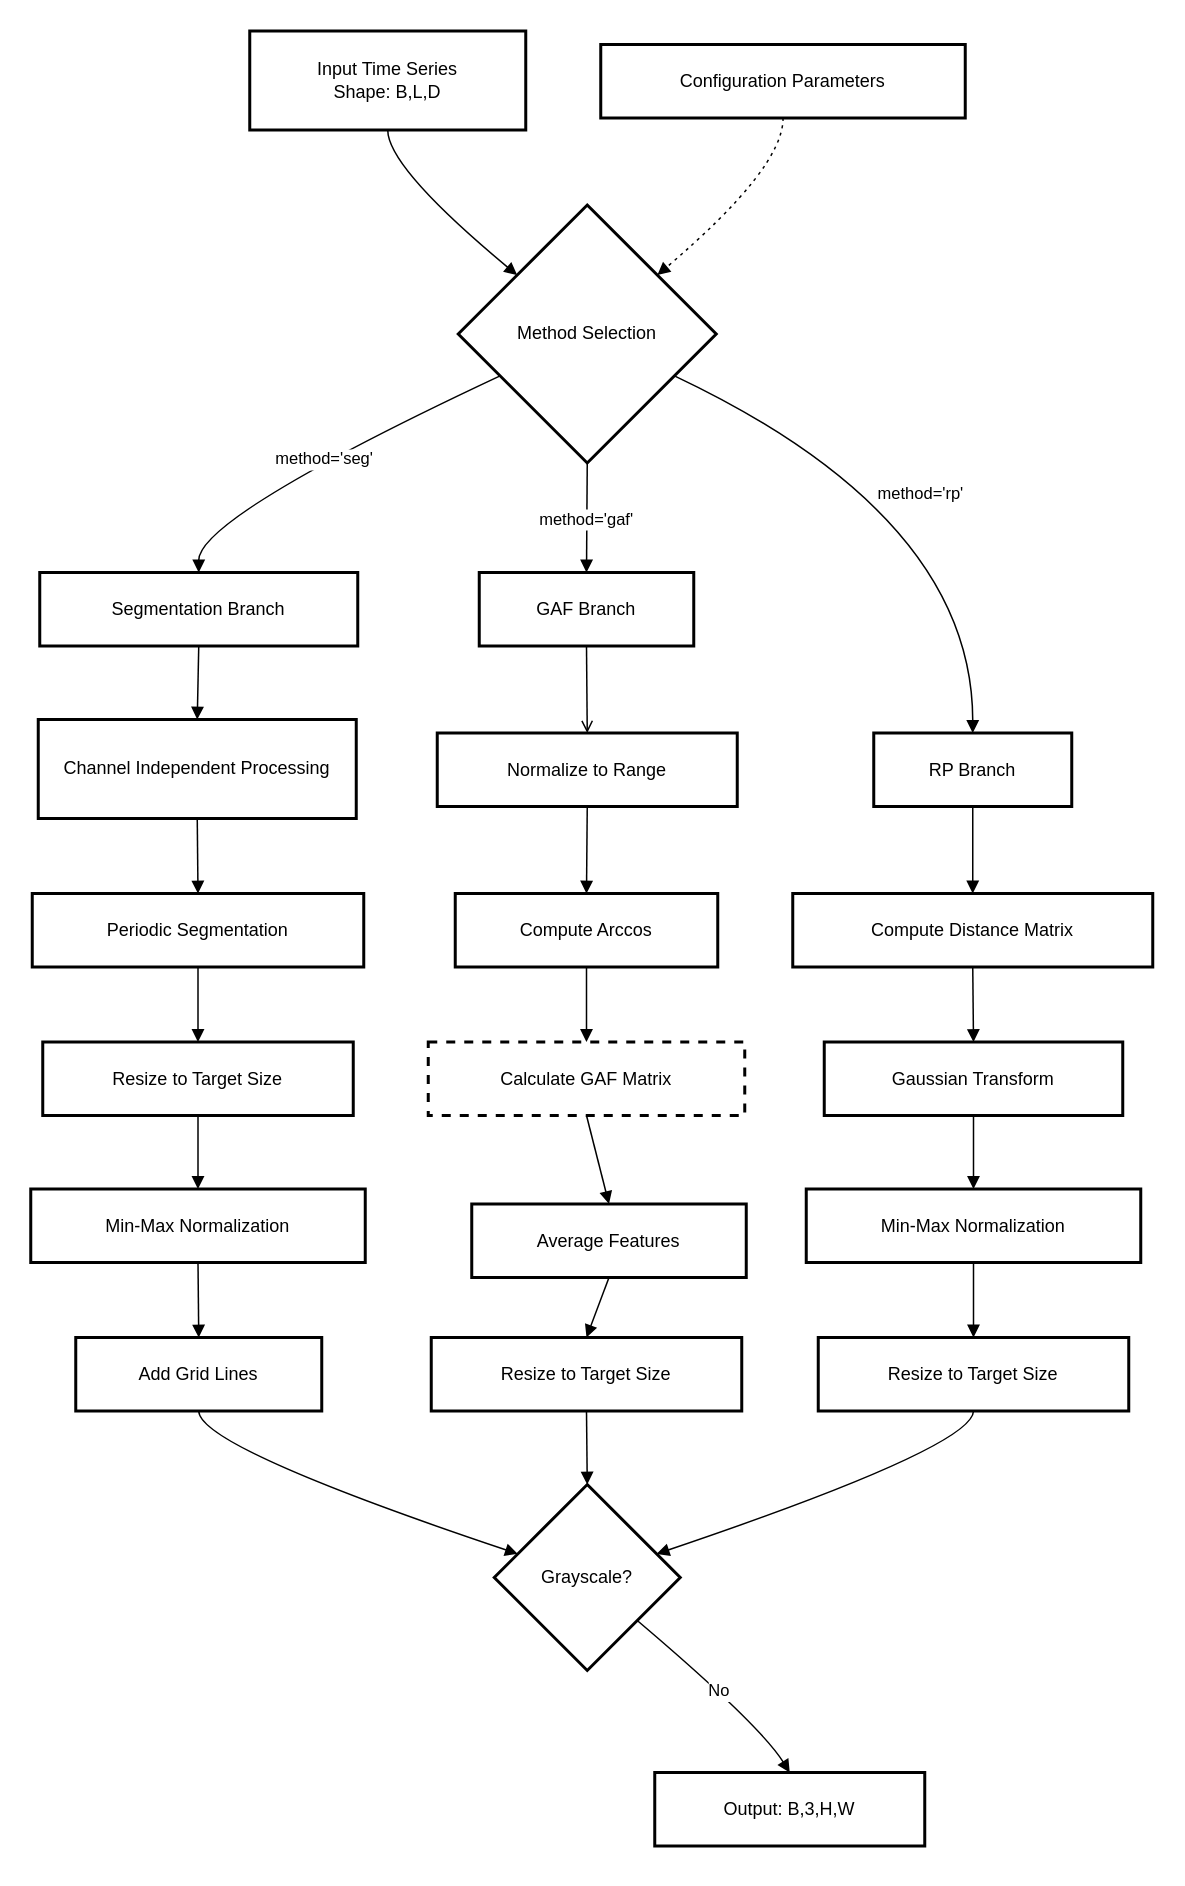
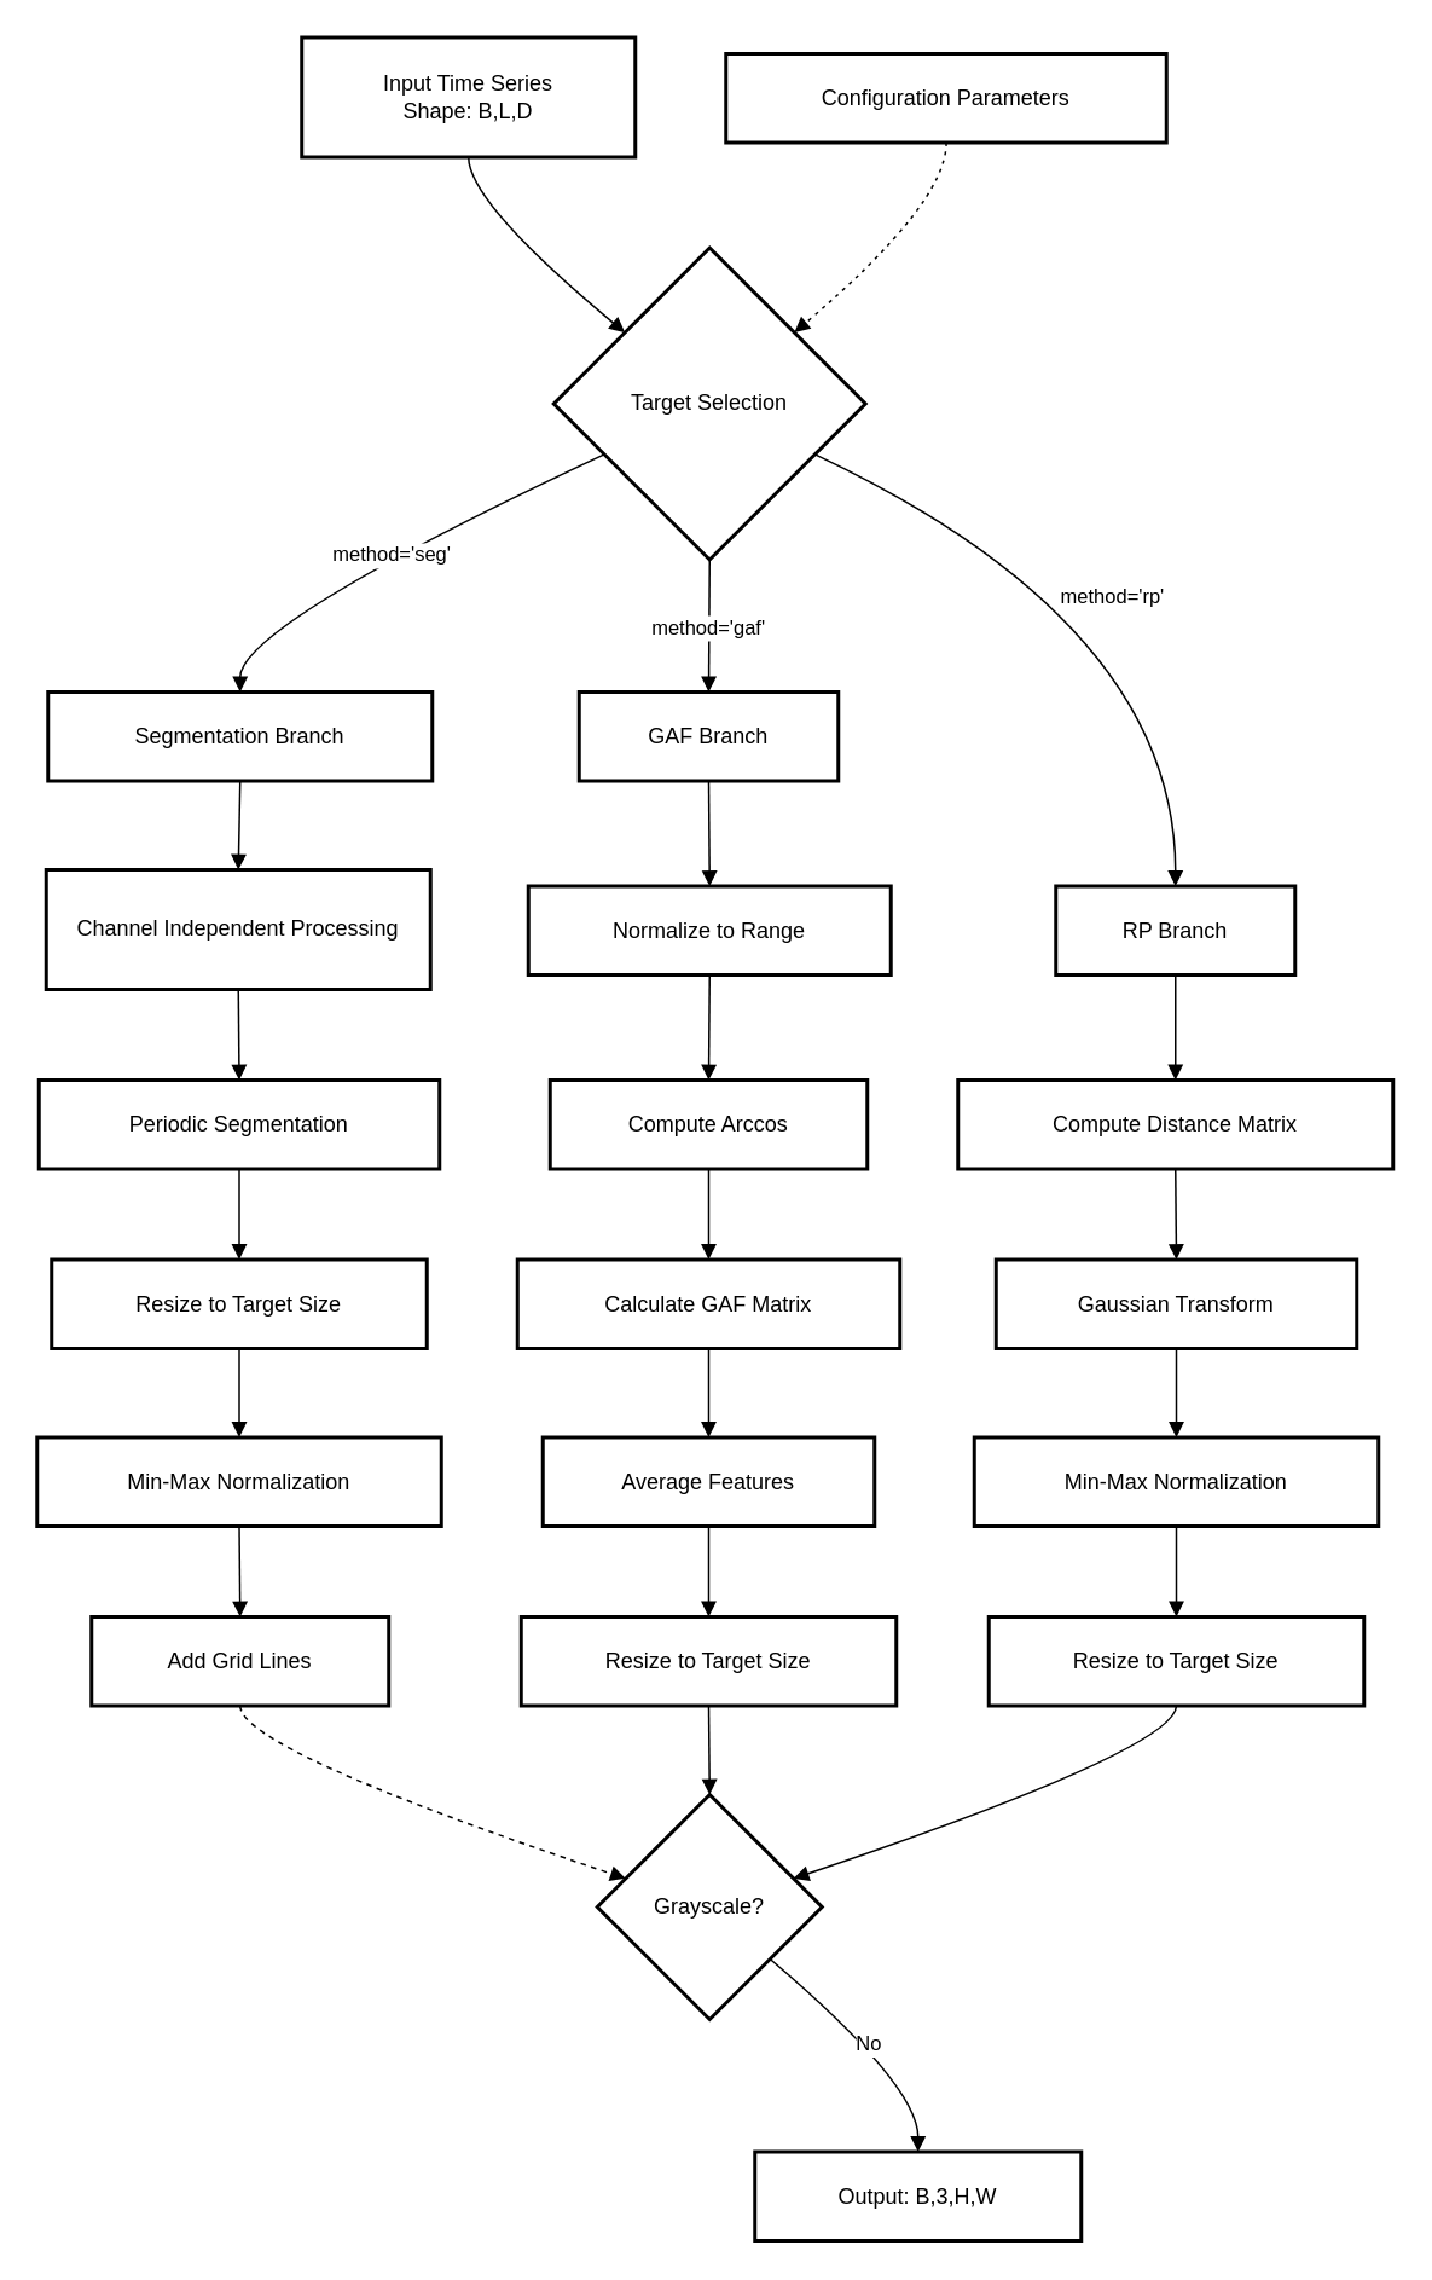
  <mxCell id="0" />
  <mxCell id="1" parent="0" />
  <mxCell id="2" value="Input Time Series&#10;Shape: B,L,D" style="whiteSpace=wrap;strokeWidth=2;" vertex="1" parent="1"><mxGeometry x="166" y="20" width="184" height="66" as="geometry" /></mxCell>
- <mxCell id="3" value="Method Selection" style="rhombus;strokeWidth=2;whiteSpace=wrap;" vertex="1" parent="1"><mxGeometry x="305" y="136" width="172" height="172" as="geometry" /></mxCell>
+ <mxCell id="3" value="Target Selection" style="rhombus;strokeWidth=2;whiteSpace=wrap;" vertex="1" parent="1"><mxGeometry x="305" y="136" width="172" height="172" as="geometry" /></mxCell>
  <mxCell id="4" value="Segmentation Branch" style="whiteSpace=wrap;strokeWidth=2;" vertex="1" parent="1"><mxGeometry x="26" y="381" width="212" height="49" as="geometry" /></mxCell>
  <mxCell id="5" value="GAF Branch" style="whiteSpace=wrap;strokeWidth=2;" vertex="1" parent="1"><mxGeometry x="319" y="381" width="143" height="49" as="geometry" /></mxCell>
  <mxCell id="6" value="RP Branch" style="whiteSpace=wrap;strokeWidth=2;" vertex="1" parent="1"><mxGeometry x="582" y="488" width="132" height="49" as="geometry" /></mxCell>
  <mxCell id="7" value="Channel Independent Processing" style="whiteSpace=wrap;strokeWidth=2;" vertex="1" parent="1"><mxGeometry x="25" y="479" width="212" height="66" as="geometry" /></mxCell>
  <mxCell id="8" value="Periodic Segmentation" style="whiteSpace=wrap;strokeWidth=2;" vertex="1" parent="1"><mxGeometry x="21" y="595" width="221" height="49" as="geometry" /></mxCell>
  <mxCell id="9" value="Resize to Target Size" style="whiteSpace=wrap;strokeWidth=2;" vertex="1" parent="1"><mxGeometry x="28" y="694" width="207" height="49" as="geometry" /></mxCell>
  <mxCell id="10" value="Min-Max Normalization" style="whiteSpace=wrap;strokeWidth=2;" vertex="1" parent="1"><mxGeometry x="20" y="792" width="223" height="49" as="geometry" /></mxCell>
  <mxCell id="11" value="Add Grid Lines" style="whiteSpace=wrap;strokeWidth=2;" vertex="1" parent="1"><mxGeometry x="50" y="891" width="164" height="49" as="geometry" /></mxCell>
  <mxCell id="12" value="Grayscale?" style="rhombus;strokeWidth=2;whiteSpace=wrap;" vertex="1" parent="1"><mxGeometry x="329" y="989" width="124" height="124" as="geometry" /></mxCell>
  <mxCell id="13" value="Normalize to Range" style="whiteSpace=wrap;strokeWidth=2;" vertex="1" parent="1"><mxGeometry x="291" y="488" width="200" height="49" as="geometry" /></mxCell>
  <mxCell id="14" value="Compute Arccos" style="whiteSpace=wrap;strokeWidth=2;" vertex="1" parent="1"><mxGeometry x="303" y="595" width="175" height="49" as="geometry" /></mxCell>
- <mxCell id="15" value="Calculate GAF Matrix" style="whiteSpace=wrap;strokeWidth=2;dashed=1;" vertex="1" parent="1"><mxGeometry x="285" y="694" width="211" height="49" as="geometry" /></mxCell>
- <mxCell id="16" value="Average Features" style="whiteSpace=wrap;strokeWidth=2;" vertex="1" parent="1"><mxGeometry x="314" y="802" width="183" height="49" as="geometry" /></mxCell>
+ <mxCell id="15" value="Calculate GAF Matrix" style="whiteSpace=wrap;strokeWidth=2;" vertex="1" parent="1"><mxGeometry x="285" y="694" width="211" height="49" as="geometry" /></mxCell>
+ <mxCell id="16" value="Average Features" style="whiteSpace=wrap;strokeWidth=2;" vertex="1" parent="1"><mxGeometry x="299" y="792" width="183" height="49" as="geometry" /></mxCell>
  <mxCell id="17" value="Resize to Target Size" style="whiteSpace=wrap;strokeWidth=2;" vertex="1" parent="1"><mxGeometry x="287" y="891" width="207" height="49" as="geometry" /></mxCell>
  <mxCell id="18" value="Compute Distance Matrix" style="whiteSpace=wrap;strokeWidth=2;" vertex="1" parent="1"><mxGeometry x="528" y="595" width="240" height="49" as="geometry" /></mxCell>
  <mxCell id="19" value="Gaussian Transform" style="whiteSpace=wrap;strokeWidth=2;" vertex="1" parent="1"><mxGeometry x="549" y="694" width="199" height="49" as="geometry" /></mxCell>
  <mxCell id="20" value="Min-Max Normalization" style="whiteSpace=wrap;strokeWidth=2;" vertex="1" parent="1"><mxGeometry x="537" y="792" width="223" height="49" as="geometry" /></mxCell>
  <mxCell id="21" value="Resize to Target Size" style="whiteSpace=wrap;strokeWidth=2;" vertex="1" parent="1"><mxGeometry x="545" y="891" width="207" height="49" as="geometry" /></mxCell>
- <mxCell id="22" value="Output: B,3,H,W" style="whiteSpace=wrap;strokeWidth=2;" vertex="1" parent="1"><mxGeometry x="436" y="1181" width="180" height="49" as="geometry" /></mxCell>
+ <mxCell id="22" value="Output: B,3,H,W" style="whiteSpace=wrap;strokeWidth=2;" vertex="1" parent="1"><mxGeometry x="416" y="1186" width="180" height="49" as="geometry" /></mxCell>
  <mxCell id="23" value="Configuration Parameters" style="whiteSpace=wrap;strokeWidth=2;" vertex="1" parent="1"><mxGeometry x="400" y="29" width="243" height="49" as="geometry" /></mxCell>
  <mxCell id="24" value="" style="curved=1;startArrow=none;endArrow=block;exitX=0.5;exitY=1;entryX=0;entryY=0.08;rounded=0;" edge="1" parent="1" source="2" target="3"><mxGeometry relative="1" as="geometry"><Array as="points"><mxPoint x="258" y="111" /></Array></mxGeometry></mxCell>
  <mxCell id="25" value="method='seg'" style="curved=1;startArrow=none;endArrow=block;exitX=0;exitY=0.74;entryX=0.5;entryY=-0.01;rounded=0;" edge="1" parent="1" source="3" target="4"><mxGeometry relative="1" as="geometry"><Array as="points"><mxPoint x="132" y="344" /></Array></mxGeometry></mxCell>
  <mxCell id="26" value="method='gaf'" style="curved=1;startArrow=none;endArrow=block;exitX=0.5;exitY=1;entryX=0.5;entryY=-0.01;rounded=0;" edge="1" parent="1" source="3" target="5"><mxGeometry relative="1" as="geometry"><Array as="points" /></mxGeometry></mxCell>
  <mxCell id="27" value="method='rp'" style="curved=1;startArrow=none;endArrow=block;exitX=1;exitY=0.74;entryX=0.5;entryY=0;rounded=0;" edge="1" parent="1" source="3" target="6"><mxGeometry relative="1" as="geometry"><Array as="points"><mxPoint x="648" y="344" /></Array></mxGeometry></mxCell>
  <mxCell id="28" value="" style="curved=1;startArrow=none;endArrow=block;exitX=0.5;exitY=0.98;entryX=0.5;entryY=0;rounded=0;" edge="1" parent="1" source="4" target="7"><mxGeometry relative="1" as="geometry"><Array as="points" /></mxGeometry></mxCell>
  <mxCell id="29" value="" style="curved=1;startArrow=none;endArrow=block;exitX=0.5;exitY=1;entryX=0.5;entryY=0;rounded=0;" edge="1" parent="1" source="7" target="8"><mxGeometry relative="1" as="geometry"><Array as="points" /></mxGeometry></mxCell>
  <mxCell id="30" value="" style="curved=1;startArrow=none;endArrow=block;exitX=0.5;exitY=0.99;entryX=0.5;entryY=-0.01;rounded=0;" edge="1" parent="1" source="8" target="9"><mxGeometry relative="1" as="geometry"><Array as="points" /></mxGeometry></mxCell>
  <mxCell id="31" value="" style="curved=1;startArrow=none;endArrow=block;exitX=0.5;exitY=0.98;entryX=0.5;entryY=0;rounded=0;" edge="1" parent="1" source="9" target="10"><mxGeometry relative="1" as="geometry"><Array as="points" /></mxGeometry></mxCell>
  <mxCell id="32" value="" style="curved=1;startArrow=none;endArrow=block;exitX=0.5;exitY=0.99;entryX=0.5;entryY=-0.01;rounded=0;" edge="1" parent="1" source="10" target="11"><mxGeometry relative="1" as="geometry"><Array as="points" /></mxGeometry></mxCell>
- <mxCell id="33" value="" style="curved=1;startArrow=none;endArrow=block;exitX=0.5;exitY=0.98;entryX=0;entryY=0.33;rounded=0;" edge="1" parent="1" source="11" target="12"><mxGeometry relative="1" as="geometry"><Array as="points"><mxPoint x="132" y="964" /></Array></mxGeometry></mxCell>
- <mxCell id="34" value="" style="curved=1;startArrow=none;endArrow=open;exitX=0.5;exitY=0.98;entryX=0.5;entryY=0;rounded=0;" edge="1" parent="1" source="5" target="13"><mxGeometry relative="1" as="geometry"><Array as="points" /></mxGeometry></mxCell>
+ <mxCell id="33" value="" style="curved=1;startArrow=none;endArrow=block;exitX=0.5;exitY=0.98;entryX=0;entryY=0.33;rounded=0;dashed=1;" edge="1" parent="1" source="11" target="12"><mxGeometry relative="1" as="geometry"><Array as="points"><mxPoint x="132" y="964" /></Array></mxGeometry></mxCell>
+ <mxCell id="34" value="" style="curved=1;startArrow=none;endArrow=block;exitX=0.5;exitY=0.98;entryX=0.5;entryY=0;rounded=0;" edge="1" parent="1" source="5" target="13"><mxGeometry relative="1" as="geometry"><Array as="points" /></mxGeometry></mxCell>
  <mxCell id="35" value="" style="curved=1;startArrow=none;endArrow=block;exitX=0.5;exitY=0.99;entryX=0.5;entryY=0;rounded=0;" edge="1" parent="1" source="13" target="14"><mxGeometry relative="1" as="geometry"><Array as="points" /></mxGeometry></mxCell>
  <mxCell id="36" value="" style="curved=1;startArrow=none;endArrow=block;exitX=0.5;exitY=0.99;entryX=0.5;entryY=-0.01;rounded=0;" edge="1" parent="1" source="14" target="15"><mxGeometry relative="1" as="geometry"><Array as="points" /></mxGeometry></mxCell>
  <mxCell id="37" value="" style="curved=1;startArrow=none;endArrow=block;exitX=0.5;exitY=0.98;entryX=0.5;entryY=0;rounded=0;" edge="1" parent="1" source="15" target="16"><mxGeometry relative="1" as="geometry"><Array as="points" /></mxGeometry></mxCell>
  <mxCell id="38" value="" style="curved=1;startArrow=none;endArrow=block;exitX=0.5;exitY=0.99;entryX=0.5;entryY=-0.01;rounded=0;" edge="1" parent="1" source="16" target="17"><mxGeometry relative="1" as="geometry"><Array as="points" /></mxGeometry></mxCell>
  <mxCell id="39" value="" style="curved=1;startArrow=none;endArrow=block;exitX=0.5;exitY=0.98;entryX=0.5;entryY=0;rounded=0;" edge="1" parent="1" source="17" target="12"><mxGeometry relative="1" as="geometry"><Array as="points" /></mxGeometry></mxCell>
  <mxCell id="40" value="" style="curved=1;startArrow=none;endArrow=block;exitX=0.5;exitY=0.99;entryX=0.5;entryY=0;rounded=0;" edge="1" parent="1" source="6" target="18"><mxGeometry relative="1" as="geometry"><Array as="points" /></mxGeometry></mxCell>
  <mxCell id="41" value="" style="curved=1;startArrow=none;endArrow=block;exitX=0.5;exitY=0.99;entryX=0.5;entryY=-0.01;rounded=0;" edge="1" parent="1" source="18" target="19"><mxGeometry relative="1" as="geometry"><Array as="points" /></mxGeometry></mxCell>
  <mxCell id="42" value="" style="curved=1;startArrow=none;endArrow=block;exitX=0.5;exitY=0.98;entryX=0.5;entryY=0;rounded=0;" edge="1" parent="1" source="19" target="20"><mxGeometry relative="1" as="geometry"><Array as="points" /></mxGeometry></mxCell>
  <mxCell id="43" value="" style="curved=1;startArrow=none;endArrow=block;exitX=0.5;exitY=0.99;entryX=0.5;entryY=-0.01;rounded=0;" edge="1" parent="1" source="20" target="21"><mxGeometry relative="1" as="geometry"><Array as="points" /></mxGeometry></mxCell>
  <mxCell id="44" value="" style="curved=1;startArrow=none;endArrow=block;exitX=0.5;exitY=0.98;entryX=1;entryY=0.33;rounded=0;" edge="1" parent="1" source="21" target="12"><mxGeometry relative="1" as="geometry"><Array as="points"><mxPoint x="648" y="964" /></Array></mxGeometry></mxCell>
  <mxCell id="45" value="No" style="curved=1;startArrow=none;endArrow=block;exitX=1;exitY=0.93;entryX=0.5;entryY=-0.01;rounded=0;" edge="1" parent="1" source="12" target="22"><mxGeometry relative="1" as="geometry"><Array as="points"><mxPoint x="506" y="1149" /></Array></mxGeometry></mxCell>
  <mxCell id="46" value="" style="curved=1;dashed=1;dashPattern=2 3;startArrow=none;endArrow=block;exitX=0.5;exitY=0.99;entryX=1;entryY=0.08;rounded=0;" edge="1" parent="1" source="23" target="3"><mxGeometry relative="1" as="geometry"><Array as="points"><mxPoint x="522" y="111" /></Array></mxGeometry></mxCell>
